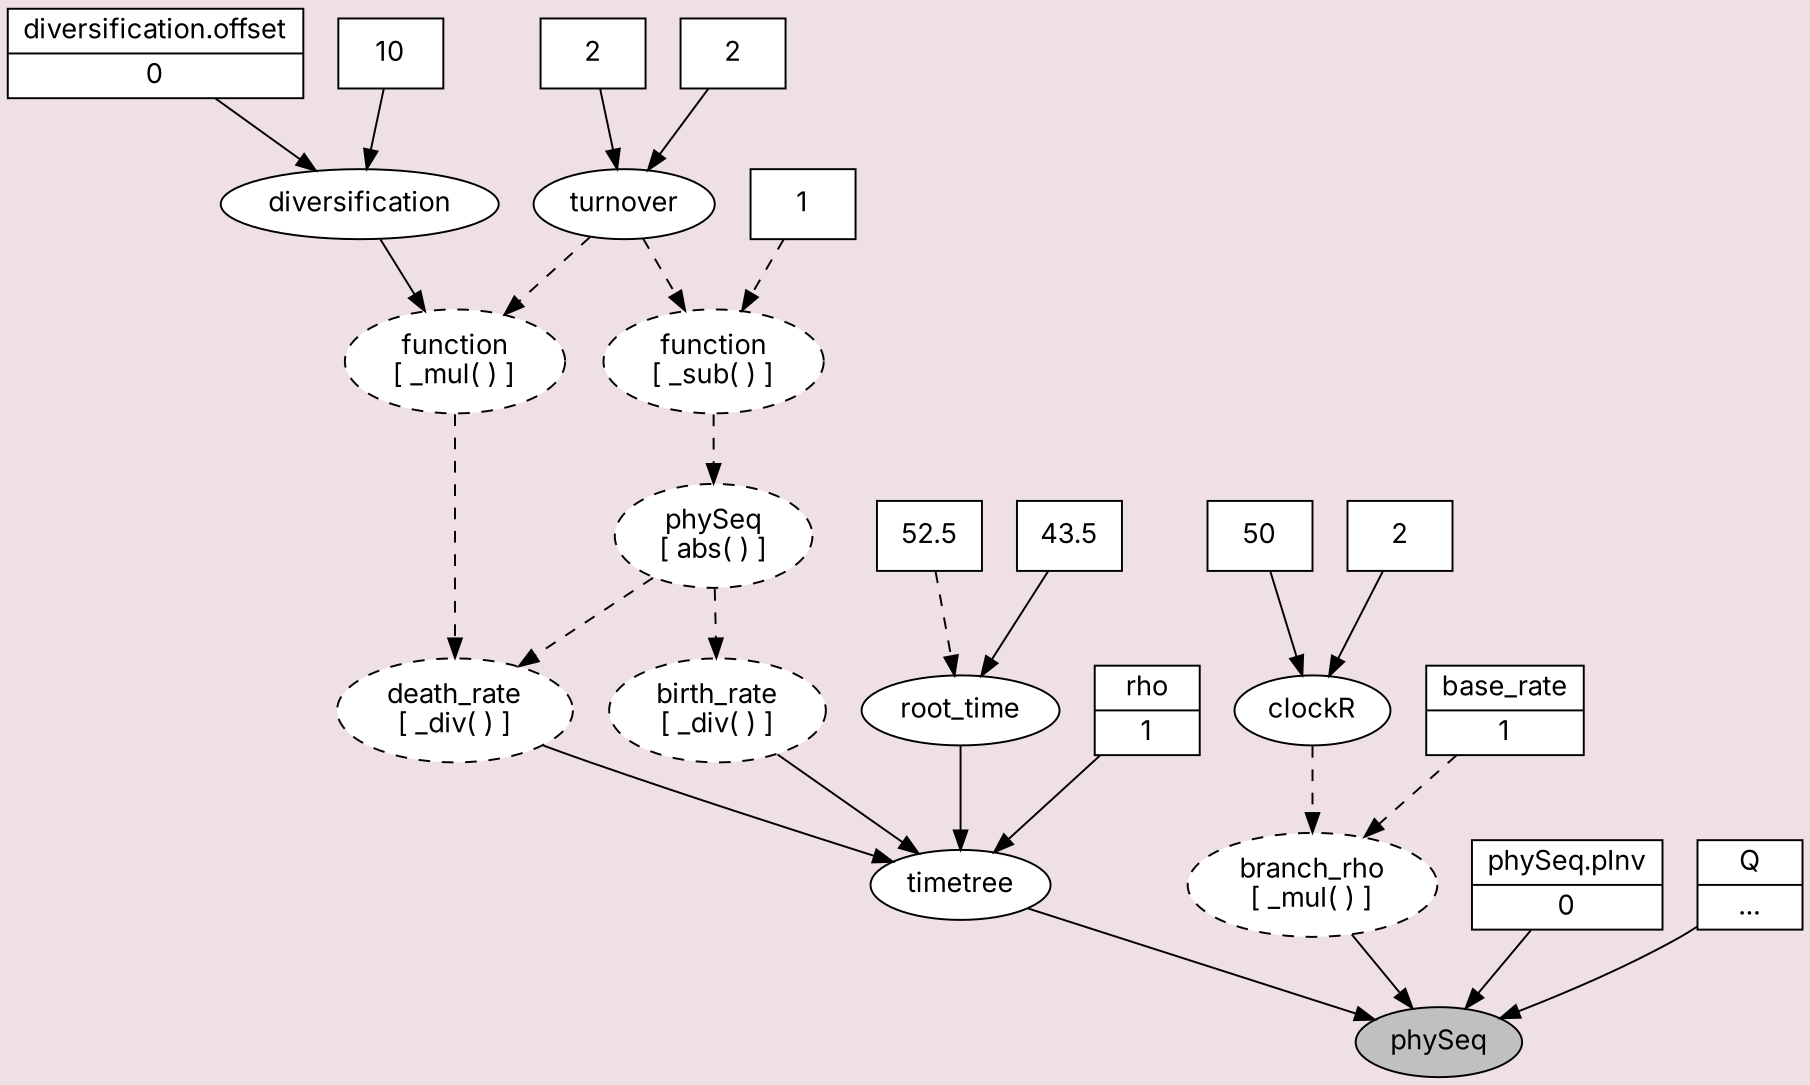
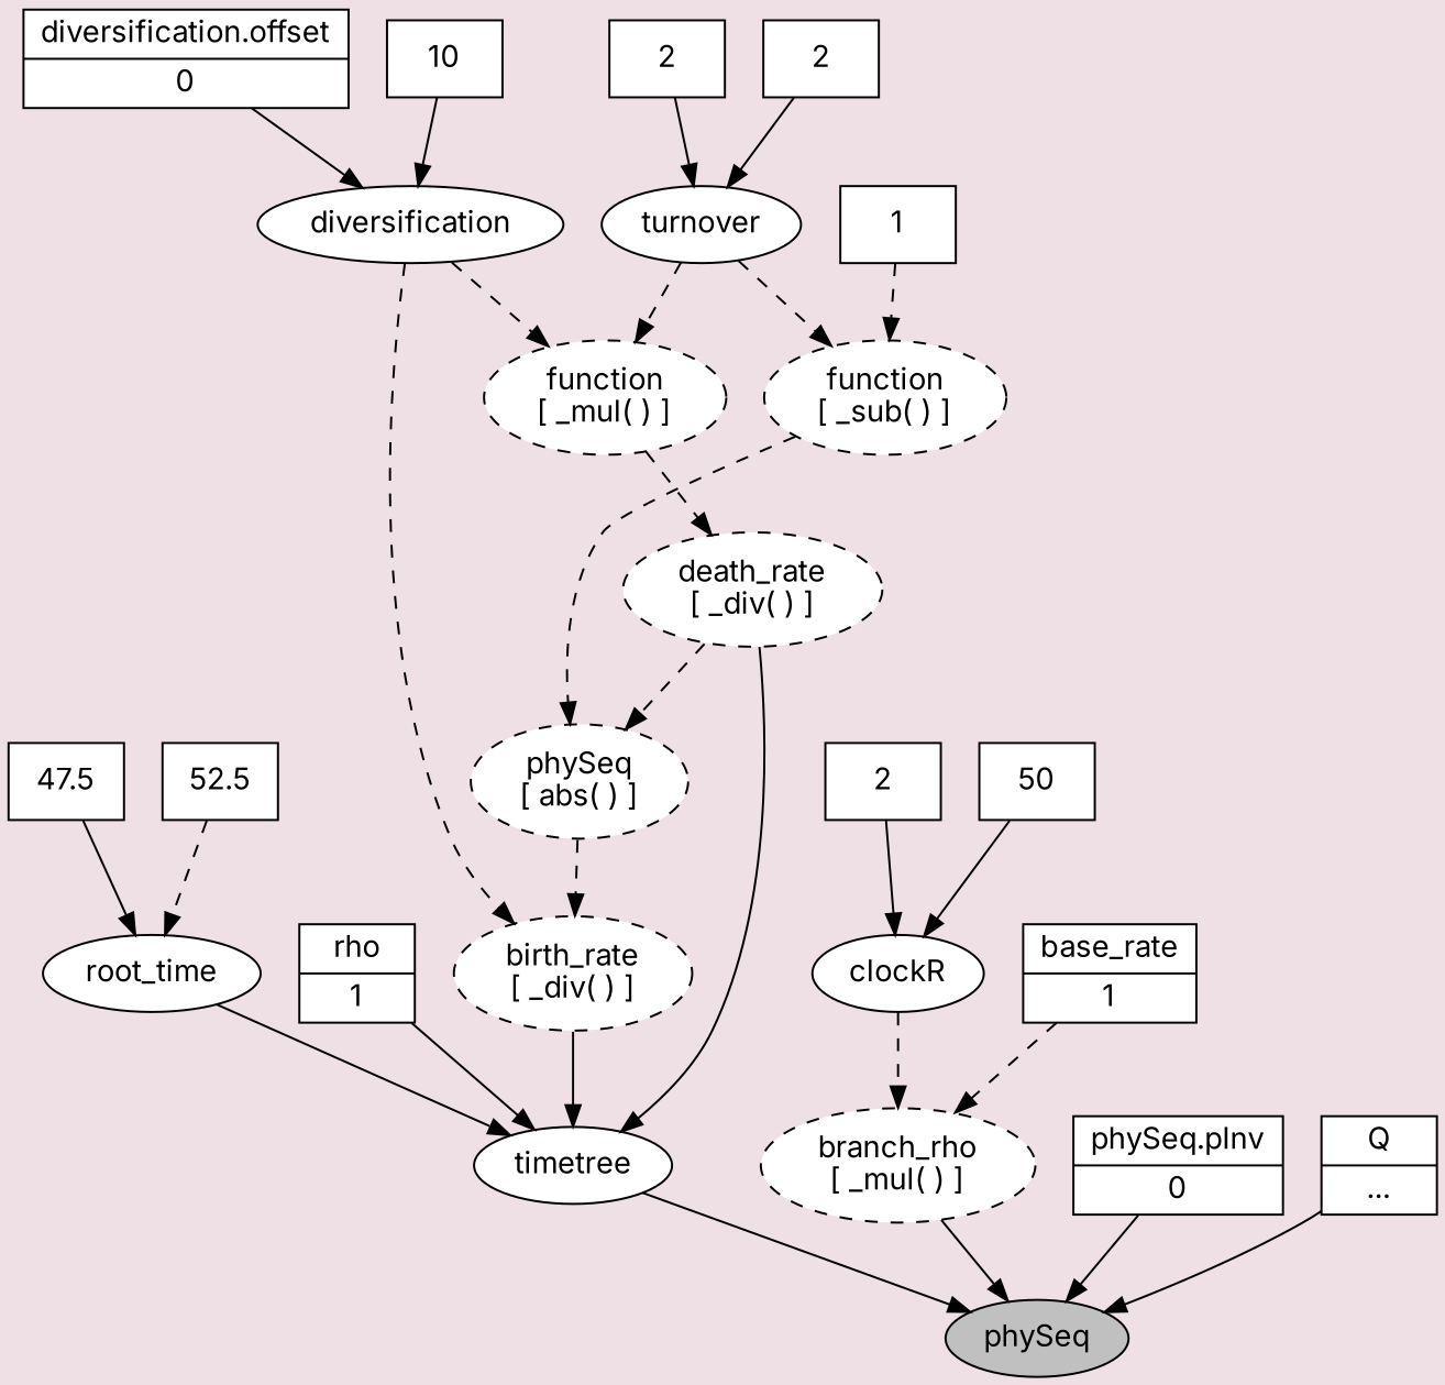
  digraph {
    bgcolor=lavenderblush2
    fontname=Inter
    node [fillcolor=white fontname=Inter shape=oval style=filled]
    edge [fontname=Inter]
    n1 [fillcolor=gray label=phySeq]
    n2 [label="{diversification.offset|0}" shape=record]
    n3 [label=diversification]
    n4 [label="function\n[ _mul( ) ]" style="dashed,filled"]
    n5 [label="birth_rate\n[ _div( ) ]" style="dashed,filled"]
    n6 [label=10 shape=box]
    n7 [label="death_rate\n[ _div( ) ]" style="dashed,filled"]
    n8 [label=timetree]
    n9 [label="branch_rho\n[ _mul( ) ]" style="dashed,filled"]
    n10 [label=clockR]
    n11 [label=50 shape=box]
    n12 [label=2 shape=box]
    n13 [label=turnover]
    n14 [label="function\n[ _sub( ) ]" style="dashed,filled"]
    n15 [label="phySeq\n[ abs( ) ]" style="dashed,filled"]
    n16 [label=2 shape=box]
    n17 [label=2 shape=box]
    n18 [label=1 shape=box]
    n19 [label="{base_rate|1}" shape=record]
    n20 [label="{phySeq.pInv|0}" shape=record]
    n21 [label="{Q|...}" shape=record]
    n22 [label=root_time]
    n23 [label=52.5 shape=box]
-   n24 [label=43.5 shape=box]
+   n24 [label=47.5 shape=box]
    n25 [label="{rho|1}" shape=record]
    subgraph sub_1 {
      rank=same
      n1
    }
    n2 -> n3
-   n3 -> n4 [style=solid]
+   n3 -> n4 [style=dashed]
+   n3 -> n5 [style=dashed]
    n4 -> n7 [style=dashed]
    n5 -> n8
    n6 -> n3
    n7 -> n8
    n8 -> n1
    n9 -> n1
    n10 -> n9 [style=dashed]
    n11 -> n10
    n12 -> n10
    n13 -> n4 [style=dashed]
    n13 -> n14 [style=dashed]
    n14 -> n15 [style=dashed]
    n15 -> n5 [style=dashed]
-   n15 -> n7 [style=dashed]
+   n7 -> n15 [style=dashed]
    n16 -> n13
    n17 -> n13
    n18 -> n14 [style=dashed]
    n19 -> n9 [style=dashed]
    n20 -> n1
    n21 -> n1
    n22 -> n8
    n23 -> n22 [style=dashed]
    n24 -> n22
    n25 -> n8
  }
